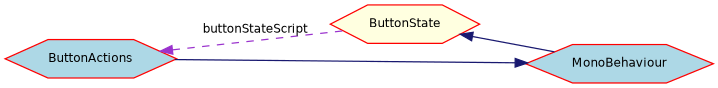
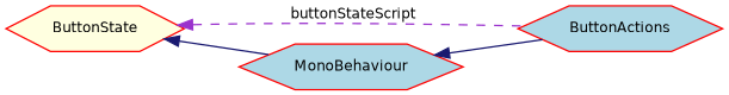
  digraph {
    rankdir=LR
    node [color=red fillcolor=lightblue fontname=Helvetica fontsize=10 shape=hexagon style=filled]
    edge [color=midnightblue dir=back fontname=Helvetica fontsize=10 labelfontname=Helvetica labelfontsize=10 style=solid]
    n1 [fontcolor=black height=0.2 label=ButtonActions width=0.4]
    n2 [height=0.2 label=MonoBehaviour width=0.4]
    n3 [fillcolor=lightyellow height=0.2 label=ButtonState width=0.4]
    n2 -> n1
-   n1 -> n3 [color=darkorchid3 label=" buttonStateScript" style=dashed]
+   n3 -> n1 [color=darkorchid3 label=" buttonStateScript" style=dashed]
    n3 -> n2
  }
